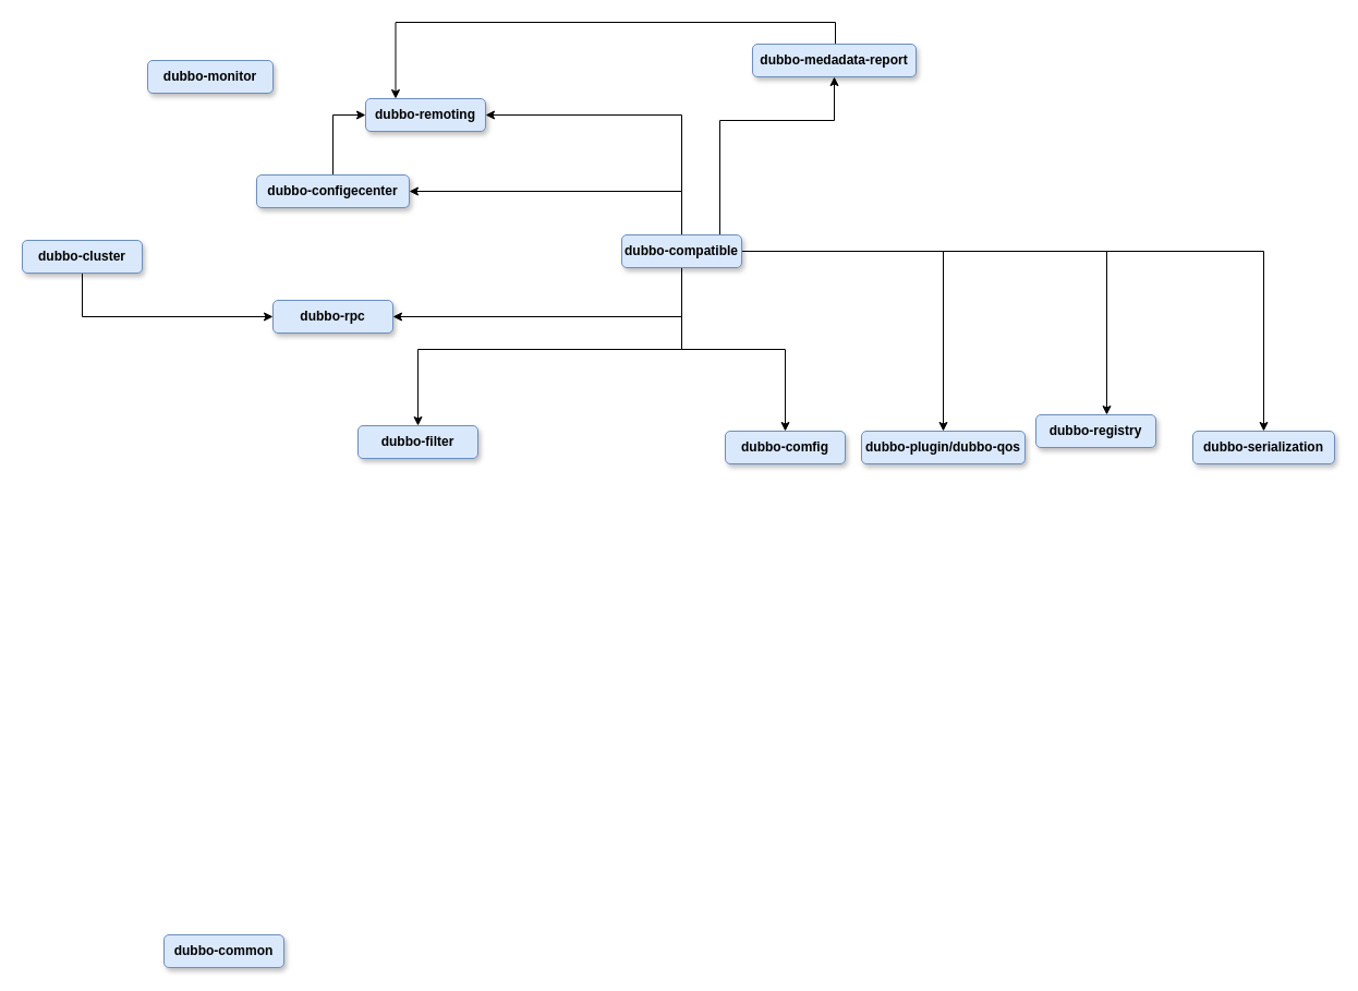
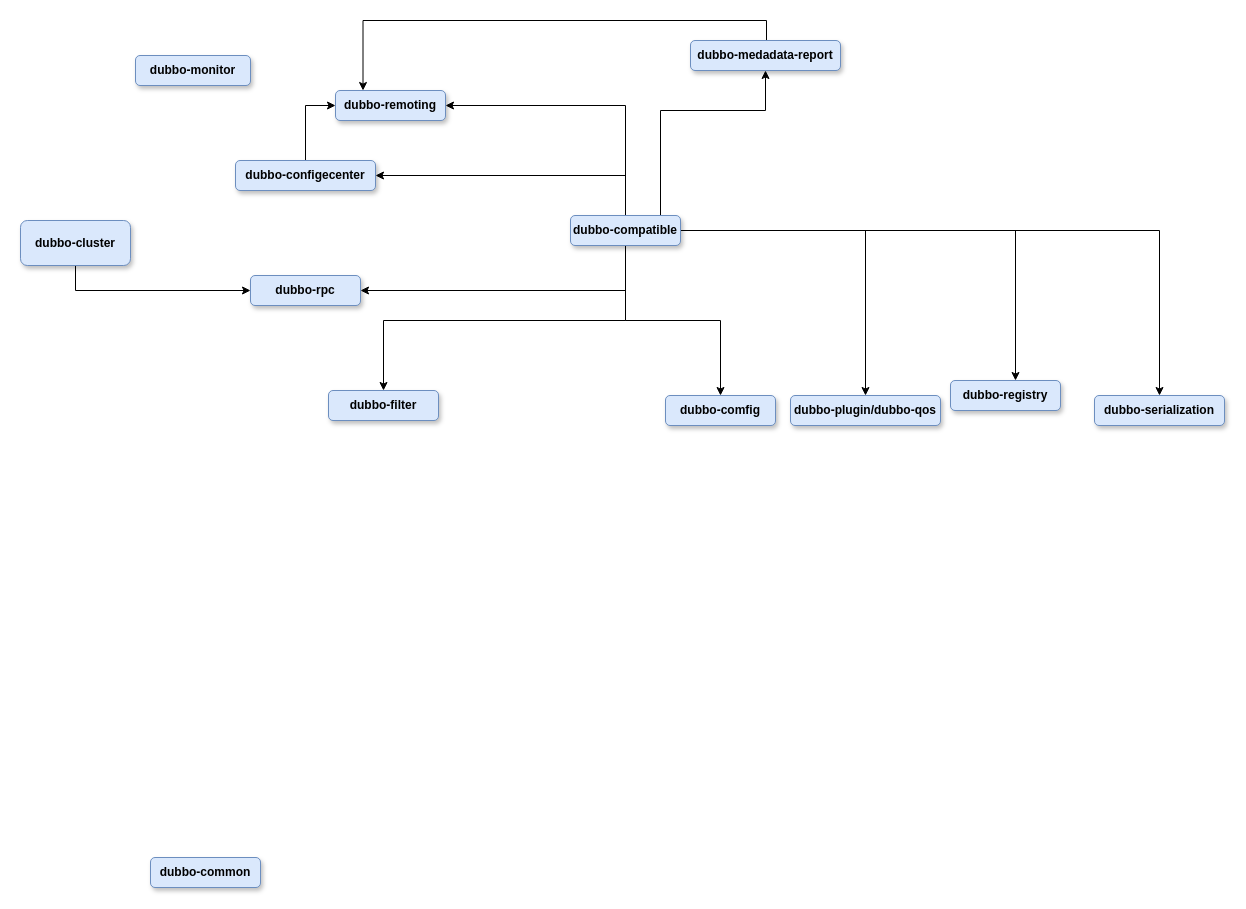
  <mxCell id="0" />
  <mxCell id="1" parent="0" />
  <mxCell id="2" value="" style="edgeStyle=orthogonalEdgeStyle;rounded=0;orthogonalLoop=1;jettySize=auto;html=1;" parent="1" source="3" target="6" edge="1"><mxGeometry relative="1" as="geometry"><Array as="points"><mxPoint x="75" y="290" /></Array></mxGeometry></mxCell>
- <mxCell id="3" value="&lt;b&gt;dubbo-cluster&lt;/b&gt;" style="rounded=1;whiteSpace=wrap;html=1;shadow=1;fillColor=#dae8fc;strokeColor=#6c8ebf;" parent="1" vertex="1"><mxGeometry x="20" y="220" width="110" height="30" as="geometry" /></mxCell>
+ <mxCell id="3" value="&lt;b&gt;dubbo-cluster&lt;/b&gt;" style="rounded=1;whiteSpace=wrap;html=1;shadow=1;fillColor=#dae8fc;strokeColor=#6c8ebf;" parent="1" vertex="1"><mxGeometry x="20" y="220" width="110" height="45" as="geometry" /></mxCell>
  <mxCell id="4" value="" style="edgeStyle=orthogonalEdgeStyle;rounded=0;orthogonalLoop=1;jettySize=auto;html=1;entryX=0;entryY=0.5;entryDx=0;entryDy=0;" parent="1" source="5" target="22" edge="1"><mxGeometry relative="1" as="geometry"><mxPoint x="305" y="80" as="targetPoint" /></mxGeometry></mxCell>
  <mxCell id="5" value="&lt;b&gt;dubbo-configecenter&lt;/b&gt;" style="rounded=1;whiteSpace=wrap;html=1;shadow=1;fillColor=#dae8fc;strokeColor=#6c8ebf;" parent="1" vertex="1"><mxGeometry x="235" y="160" width="140" height="30" as="geometry" /></mxCell>
  <mxCell id="6" value="&lt;b&gt;dubbo-rpc&lt;/b&gt;" style="rounded=1;whiteSpace=wrap;html=1;shadow=1;fillColor=#dae8fc;strokeColor=#6c8ebf;" parent="1" vertex="1"><mxGeometry x="250" y="275" width="110" height="30" as="geometry" /></mxCell>
  <mxCell id="7" value="&lt;b&gt;dubbo-common&lt;/b&gt;" style="rounded=1;whiteSpace=wrap;html=1;shadow=1;fillColor=#dae8fc;strokeColor=#6c8ebf;" parent="1" vertex="1"><mxGeometry x="150" y="857" width="110" height="30" as="geometry" /></mxCell>
  <mxCell id="8" value="" style="edgeStyle=orthogonalEdgeStyle;rounded=0;orthogonalLoop=1;jettySize=auto;html=1;" parent="1" source="17" target="25" edge="1"><mxGeometry relative="1" as="geometry"><Array as="points"><mxPoint x="625" y="320" /><mxPoint x="383" y="320" /></Array></mxGeometry></mxCell>
  <mxCell id="9" value="" style="edgeStyle=orthogonalEdgeStyle;rounded=0;orthogonalLoop=1;jettySize=auto;html=1;" parent="1" source="17" target="24" edge="1"><mxGeometry relative="1" as="geometry" /></mxCell>
  <mxCell id="10" value="" style="edgeStyle=orthogonalEdgeStyle;rounded=0;orthogonalLoop=1;jettySize=auto;html=1;" parent="1" source="17" target="23" edge="1"><mxGeometry relative="1" as="geometry" /></mxCell>
  <mxCell id="11" value="" style="edgeStyle=orthogonalEdgeStyle;rounded=0;orthogonalLoop=1;jettySize=auto;html=1;" parent="1" source="17" target="22" edge="1"><mxGeometry relative="1" as="geometry"><Array as="points"><mxPoint x="625" y="105" /></Array></mxGeometry></mxCell>
  <mxCell id="12" value="" style="edgeStyle=orthogonalEdgeStyle;rounded=0;orthogonalLoop=1;jettySize=auto;html=1;entryX=1;entryY=0.5;entryDx=0;entryDy=0;" parent="1" source="17" target="6" edge="1"><mxGeometry relative="1" as="geometry"><Array as="points"><mxPoint x="625" y="290" /></Array></mxGeometry></mxCell>
  <mxCell id="13" value="" style="edgeStyle=orthogonalEdgeStyle;rounded=0;orthogonalLoop=1;jettySize=auto;html=1;" parent="1" source="17" target="21" edge="1"><mxGeometry relative="1" as="geometry"><Array as="points"><mxPoint x="1159" y="230" /></Array></mxGeometry></mxCell>
  <mxCell id="14" value="" style="edgeStyle=orthogonalEdgeStyle;rounded=0;orthogonalLoop=1;jettySize=auto;html=1;" parent="1" source="17" target="20" edge="1"><mxGeometry relative="1" as="geometry"><Array as="points"><mxPoint x="1015" y="230" /></Array></mxGeometry></mxCell>
  <mxCell id="15" value="" style="edgeStyle=orthogonalEdgeStyle;rounded=0;orthogonalLoop=1;jettySize=auto;html=1;" parent="1" source="17" target="5" edge="1"><mxGeometry relative="1" as="geometry"><Array as="points"><mxPoint x="625" y="175" /></Array></mxGeometry></mxCell>
  <mxCell id="16" value="" style="edgeStyle=orthogonalEdgeStyle;rounded=0;orthogonalLoop=1;jettySize=auto;html=1;" parent="1" source="17" target="19" edge="1"><mxGeometry relative="1" as="geometry"><Array as="points"><mxPoint x="660" y="110" /><mxPoint x="765" y="110" /></Array></mxGeometry></mxCell>
  <mxCell id="17" value="&lt;b&gt;dubbo-compatible&lt;/b&gt;" style="rounded=1;whiteSpace=wrap;html=1;shadow=1;fillColor=#dae8fc;strokeColor=#6c8ebf;" parent="1" vertex="1"><mxGeometry x="570" y="215" width="110" height="30" as="geometry" /></mxCell>
  <mxCell id="18" value="" style="edgeStyle=orthogonalEdgeStyle;rounded=0;orthogonalLoop=1;jettySize=auto;html=1;entryX=0.25;entryY=0;entryDx=0;entryDy=0;" parent="1" source="19" target="22" edge="1"><mxGeometry relative="1" as="geometry"><mxPoint x="635" y="530" as="targetPoint" /><Array as="points"><mxPoint x="766" y="20" /><mxPoint x="362" y="20" /></Array></mxGeometry></mxCell>
  <mxCell id="19" value="&lt;b&gt;dubbo-medadata-report&lt;/b&gt;" style="rounded=1;whiteSpace=wrap;html=1;shadow=1;fillColor=#dae8fc;strokeColor=#6c8ebf;" parent="1" vertex="1"><mxGeometry x="690" y="40" width="150" height="30" as="geometry" /></mxCell>
  <mxCell id="20" value="&lt;b&gt;dubbo-registry&lt;/b&gt;" style="rounded=1;whiteSpace=wrap;html=1;shadow=1;fillColor=#dae8fc;strokeColor=#6c8ebf;" parent="1" vertex="1"><mxGeometry x="950" y="380" width="110" height="30" as="geometry" /></mxCell>
  <mxCell id="21" value="&lt;b&gt;dubbo-serialization&lt;/b&gt;" style="rounded=1;whiteSpace=wrap;html=1;shadow=1;fillColor=#dae8fc;strokeColor=#6c8ebf;" parent="1" vertex="1"><mxGeometry x="1094" y="395" width="130" height="30" as="geometry" /></mxCell>
  <mxCell id="22" value="&lt;b&gt;dubbo-remoting&lt;/b&gt;" style="rounded=1;whiteSpace=wrap;html=1;shadow=1;fillColor=#dae8fc;strokeColor=#6c8ebf;" parent="1" vertex="1"><mxGeometry x="335" y="90" width="110" height="30" as="geometry" /></mxCell>
  <mxCell id="23" value="&lt;b&gt;dubbo-plugin/dubbo-qos&lt;br&gt;&lt;/b&gt;" style="rounded=1;whiteSpace=wrap;html=1;shadow=1;fillColor=#dae8fc;strokeColor=#6c8ebf;" parent="1" vertex="1"><mxGeometry x="790" y="395" width="150" height="30" as="geometry" /></mxCell>
  <mxCell id="24" value="&lt;b&gt;dubbo-comfig&lt;/b&gt;" style="rounded=1;whiteSpace=wrap;html=1;shadow=1;fillColor=#dae8fc;strokeColor=#6c8ebf;" parent="1" vertex="1"><mxGeometry x="665" y="395" width="110" height="30" as="geometry" /></mxCell>
  <mxCell id="25" value="&lt;b&gt;dubbo-filter&lt;/b&gt;" style="rounded=1;whiteSpace=wrap;html=1;shadow=1;fillColor=#dae8fc;strokeColor=#6c8ebf;" parent="1" vertex="1"><mxGeometry x="328" y="390" width="110" height="30" as="geometry" /></mxCell>
  <mxCell id="26" value="&lt;b&gt;dubbo-monitor&lt;/b&gt;&lt;br&gt;" style="rounded=1;whiteSpace=wrap;html=1;shadow=1;fillColor=#dae8fc;strokeColor=#6c8ebf;" parent="1" vertex="1"><mxGeometry x="135" y="55" width="115" height="30" as="geometry" /></mxCell>
